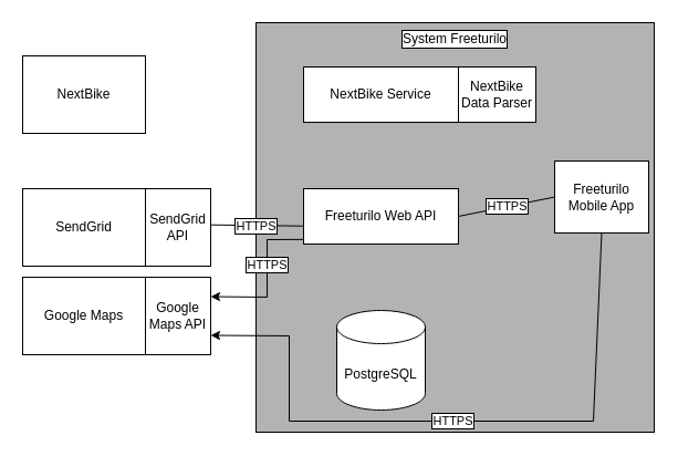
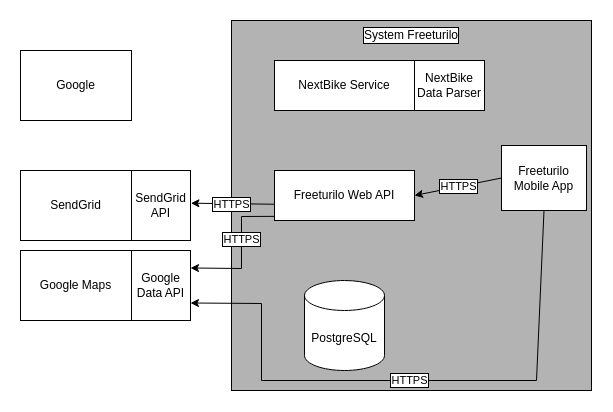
  <mxCell id="0" />
  <mxCell id="1" parent="0" />
  <mxCell id="2" value="" style="rounded=0;whiteSpace=wrap;html=1;fillColor=#B3B3B3;" parent="1" vertex="1"><mxGeometry x="231" y="20" width="360" height="370" as="geometry" /></mxCell>
- <mxCell id="3" value="HTTPS" style="rounded=0;orthogonalLoop=1;jettySize=auto;html=1;entryX=0.533;entryY=1.007;entryDx=0;entryDy=0;startArrow=none;startFill=0;labelBorderColor=#000000;exitX=0.01;exitY=0.675;exitDx=0;exitDy=0;exitPerimeter=0;entryPerimeter=0;endArrow=none;" parent="1" source="10" target="15" edge="1"><mxGeometry x="0.04" y="1" relative="1" as="geometry"><mxPoint x="271" y="205" as="sourcePoint" /><Array as="points" /><mxPoint as="offset" /></mxGeometry></mxCell>
- <mxCell id="4" value="HTTPS" style="edgeStyle=none;rounded=0;orthogonalLoop=1;jettySize=auto;html=1;exitX=0;exitY=0.5;exitDx=0;exitDy=0;entryX=1;entryY=0.5;entryDx=0;entryDy=0;startArrow=none;startFill=0;labelBorderColor=#000000;endArrow=none;" parent="1" source="5" target="10" edge="1"><mxGeometry relative="1" as="geometry"><mxPoint x="541" y="220" as="sourcePoint" /><mxPoint x="430" y="220" as="targetPoint" /></mxGeometry></mxCell>
+ <mxCell id="3" value="HTTPS" style="rounded=0;orthogonalLoop=1;jettySize=auto;html=1;entryX=0.533;entryY=1.007;entryDx=0;entryDy=0;startArrow=none;startFill=0;labelBorderColor=#000000;exitX=0.01;exitY=0.675;exitDx=0;exitDy=0;exitPerimeter=0;entryPerimeter=0;" parent="1" source="10" target="15" edge="1"><mxGeometry x="0.04" y="1" relative="1" as="geometry"><mxPoint x="271" y="205" as="sourcePoint" /><Array as="points" /><mxPoint as="offset" /></mxGeometry></mxCell>
+ <mxCell id="4" value="HTTPS" style="edgeStyle=none;rounded=0;orthogonalLoop=1;jettySize=auto;html=1;exitX=0;exitY=0.5;exitDx=0;exitDy=0;entryX=1;entryY=0.5;entryDx=0;entryDy=0;startArrow=none;startFill=0;labelBorderColor=#000000;" parent="1" source="5" target="10" edge="1"><mxGeometry relative="1" as="geometry"><mxPoint x="541" y="220" as="sourcePoint" /><mxPoint x="430" y="220" as="targetPoint" /></mxGeometry></mxCell>
  <mxCell id="5" value="Freeturilo Mobile App" style="rounded=0;whiteSpace=wrap;html=1;" parent="1" vertex="1"><mxGeometry x="501" y="145" width="85" height="65" as="geometry" /></mxCell>
- <mxCell id="6" value="&lt;div&gt;Google Maps API&lt;/div&gt;" style="rounded=0;whiteSpace=wrap;html=1;direction=north;" parent="1" vertex="1"><mxGeometry x="131" y="250" width="59" height="70" as="geometry" /></mxCell>
+ <mxCell id="6" value="&lt;div&gt;Google Data API&lt;/div&gt;" style="rounded=0;whiteSpace=wrap;html=1;direction=north;" parent="1" vertex="1"><mxGeometry x="131" y="250" width="59" height="70" as="geometry" /></mxCell>
  <mxCell id="7" value="Google Maps" style="rounded=0;whiteSpace=wrap;html=1;" parent="1" vertex="1"><mxGeometry x="20" y="250" width="111" height="70" as="geometry" /></mxCell>
- <mxCell id="8" value="NextBike" style="rounded=0;whiteSpace=wrap;html=1;" parent="1" vertex="1"><mxGeometry x="20" y="50" width="111" height="70" as="geometry" /></mxCell>
+ <mxCell id="8" value="Google" style="rounded=0;whiteSpace=wrap;html=1;" parent="1" vertex="1"><mxGeometry x="20" y="50" width="111" height="70" as="geometry" /></mxCell>
  <mxCell id="9" value="NextBike Service" style="rounded=0;whiteSpace=wrap;html=1;fillColor=default;" parent="1" vertex="1"><mxGeometry x="274" y="60" width="140" height="50" as="geometry" /></mxCell>
  <mxCell id="10" value="Freeturilo Web API" style="rounded=0;whiteSpace=wrap;html=1;fillColor=default;" parent="1" vertex="1"><mxGeometry x="274" y="170" width="140" height="50" as="geometry" /></mxCell>
  <mxCell id="11" value="PostgreSQL" style="shape=cylinder3;whiteSpace=wrap;html=1;boundedLbl=1;backgroundOutline=1;size=15;" parent="1" vertex="1"><mxGeometry x="304" y="280" width="80" height="90" as="geometry" /></mxCell>
  <mxCell id="12" value="System Freeturilo" style="text;html=1;strokeColor=none;fillColor=none;align=center;verticalAlign=middle;whiteSpace=wrap;rounded=0;labelBorderColor=#000000;labelBackgroundColor=default;" parent="1" vertex="1"><mxGeometry x="361" y="20" width="100" height="30" as="geometry" /></mxCell>
  <mxCell id="13" value="&lt;div&gt;NextBike&lt;/div&gt;&lt;div&gt;Data Parser&lt;/div&gt;" style="rounded=0;whiteSpace=wrap;html=1;fillColor=#FFFFFF;" parent="1" vertex="1"><mxGeometry x="414" y="60" width="70" height="50" as="geometry" /></mxCell>
  <mxCell id="14" value="HTTPS" style="edgeStyle=none;rounded=0;orthogonalLoop=1;jettySize=auto;html=1;exitX=0.5;exitY=1;exitDx=0;exitDy=0;entryX=0.25;entryY=1;entryDx=0;entryDy=0;startArrow=none;startFill=0;labelBorderColor=#000000;" parent="1" source="5" target="6" edge="1"><mxGeometry relative="1" as="geometry"><mxPoint x="511" y="205" as="sourcePoint" /><mxPoint x="424" y="205" as="targetPoint" /><Array as="points"><mxPoint x="536" y="380" /><mxPoint x="261" y="380" /><mxPoint x="261" y="303" /></Array></mxGeometry></mxCell>
  <mxCell id="15" value="&lt;div&gt;SendGrid API&lt;/div&gt;" style="rounded=0;whiteSpace=wrap;html=1;direction=north;" parent="1" vertex="1"><mxGeometry x="131" y="170" width="59" height="70" as="geometry" /></mxCell>
  <mxCell id="16" value="SendGrid" style="rounded=0;whiteSpace=wrap;html=1;" parent="1" vertex="1"><mxGeometry x="20" y="170" width="111" height="70" as="geometry" /></mxCell>
  <mxCell id="17" value="HTTPS" style="rounded=0;orthogonalLoop=1;jettySize=auto;html=1;entryX=0.75;entryY=1;entryDx=0;entryDy=0;startArrow=none;startFill=0;labelBorderColor=#000000;exitX=0;exitY=0.917;exitDx=0;exitDy=0;exitPerimeter=0;" parent="1" source="10" target="6" edge="1"><mxGeometry x="-0.179" relative="1" as="geometry"><mxPoint x="271" y="216" as="sourcePoint" /><mxPoint x="200" y="215" as="targetPoint" /><Array as="points"><mxPoint x="241" y="216" /><mxPoint x="241" y="268" /></Array><mxPoint as="offset" /></mxGeometry></mxCell>
